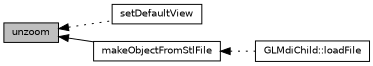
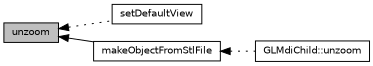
  digraph {
    rankdir=LR
    node [color=black fillcolor=white fontname=Helvetica fontsize=10 shape=record style=filled]
    edge [color=black dir=back fontname=Helvetica fontsize=10 labelfontname=Helvetica labelfontsize=10 style=dotted]
    n1 [fillcolor=grey75 fontcolor=black height=0.2 label=unzoom width=0.4]
    n2 [height=0.2 label=setDefaultView width=0.4]
    n3 [height=0.2 label=makeObjectFromStlFile width=0.4]
-   n4 [height=0.2 label="GLMdiChild::loadFile" width=0.4]
+   n4 [height=0.2 label="GLMdiChild::unzoom" width=0.4]
    n1 -> n2
    n1 -> n3 [style=solid]
    n3 -> n4
  }
